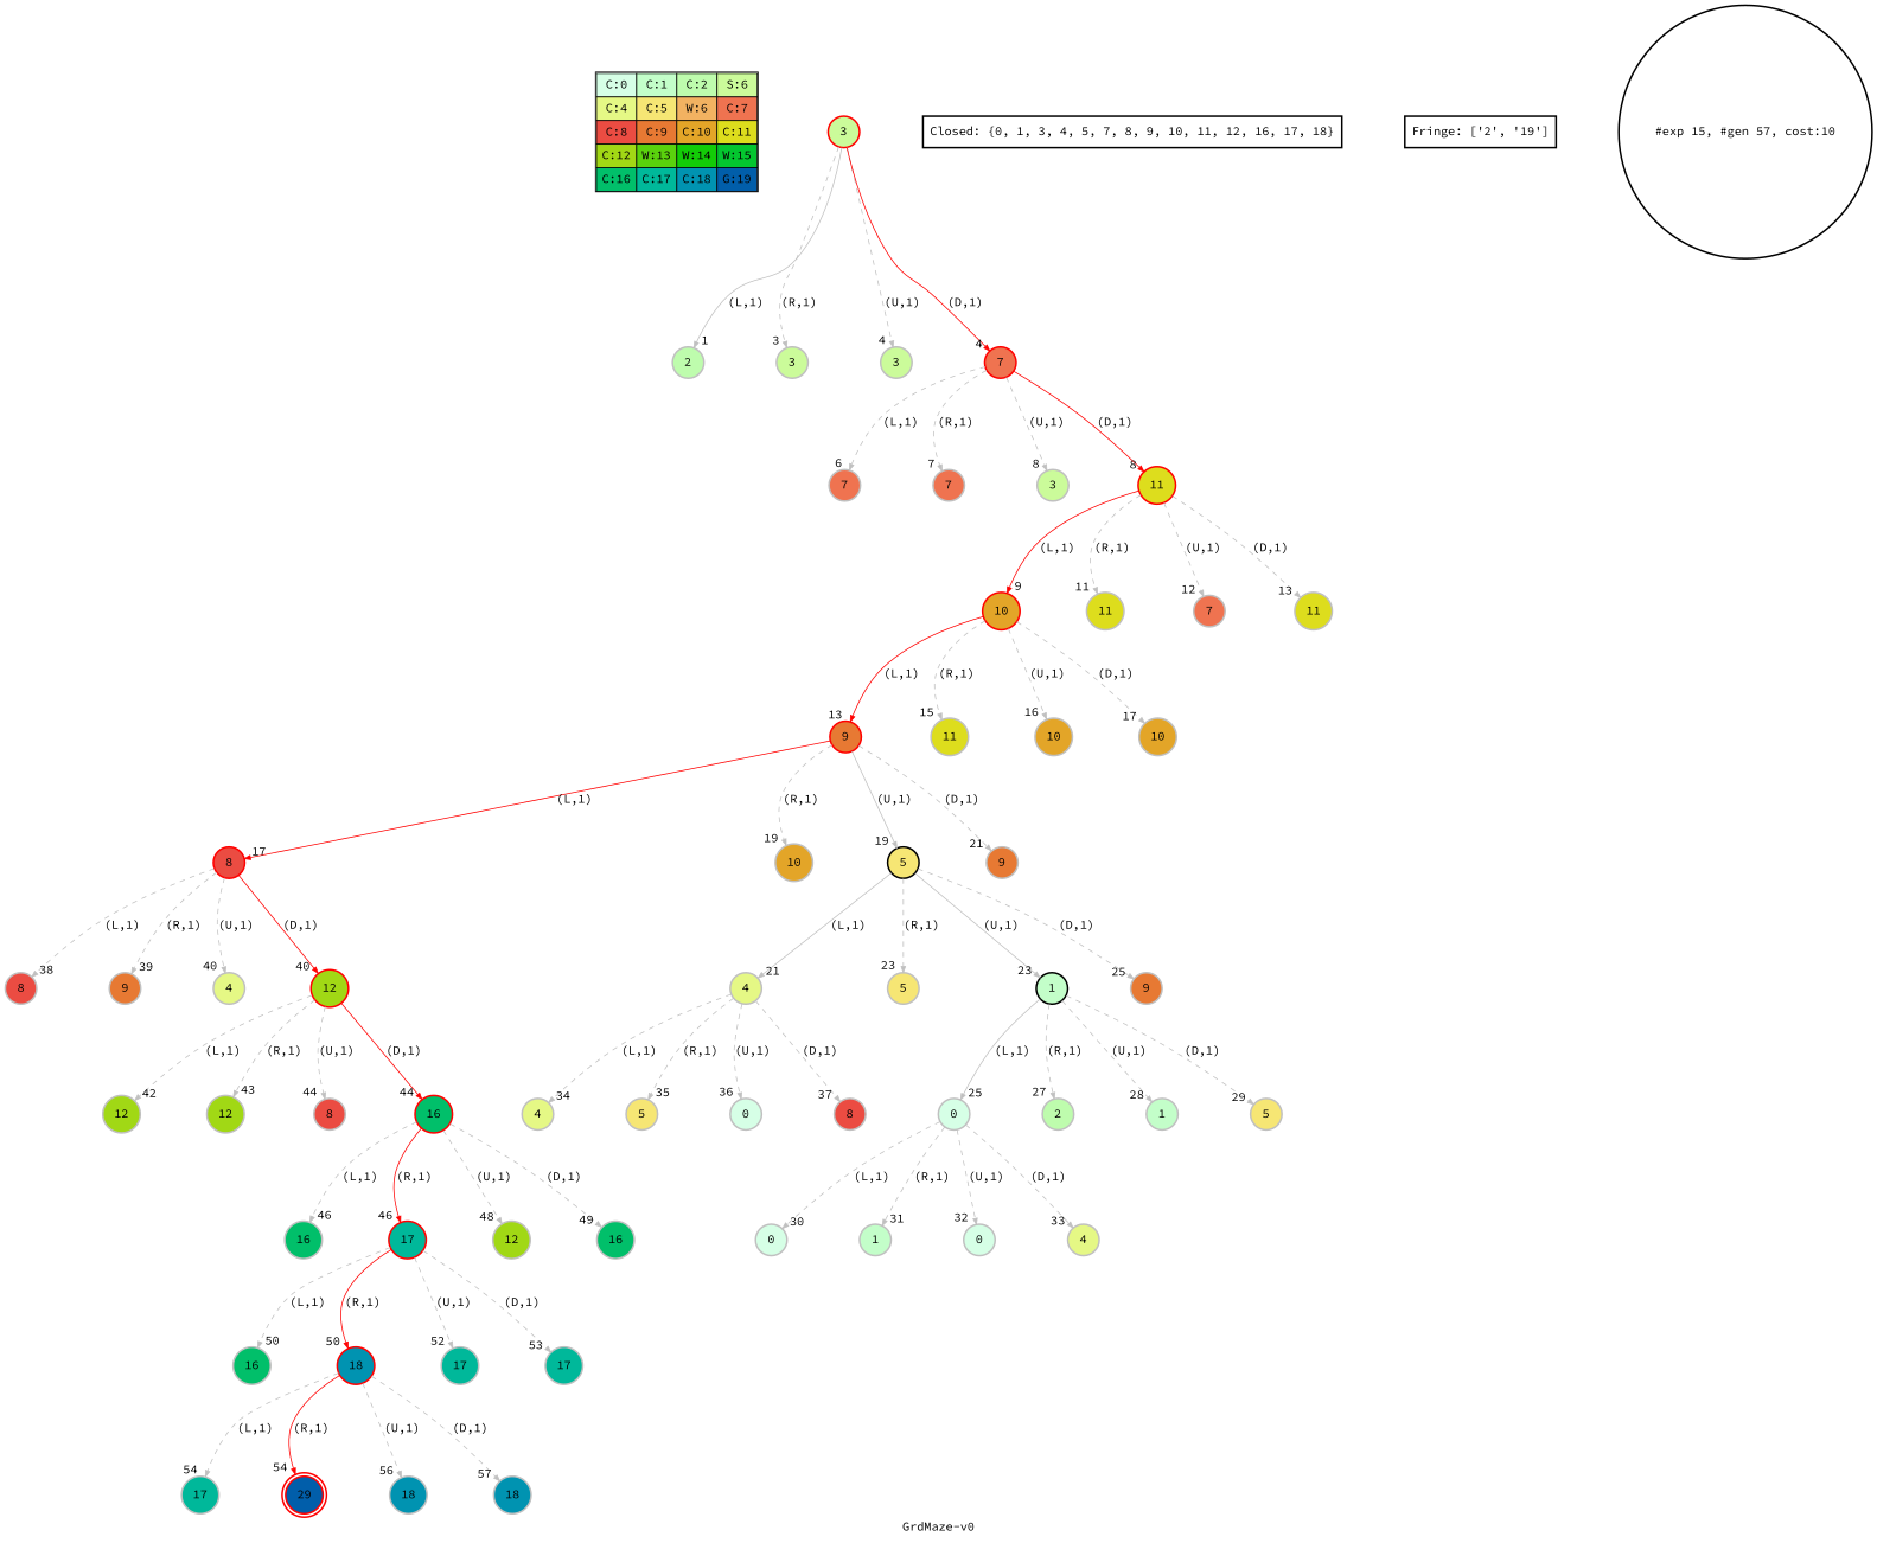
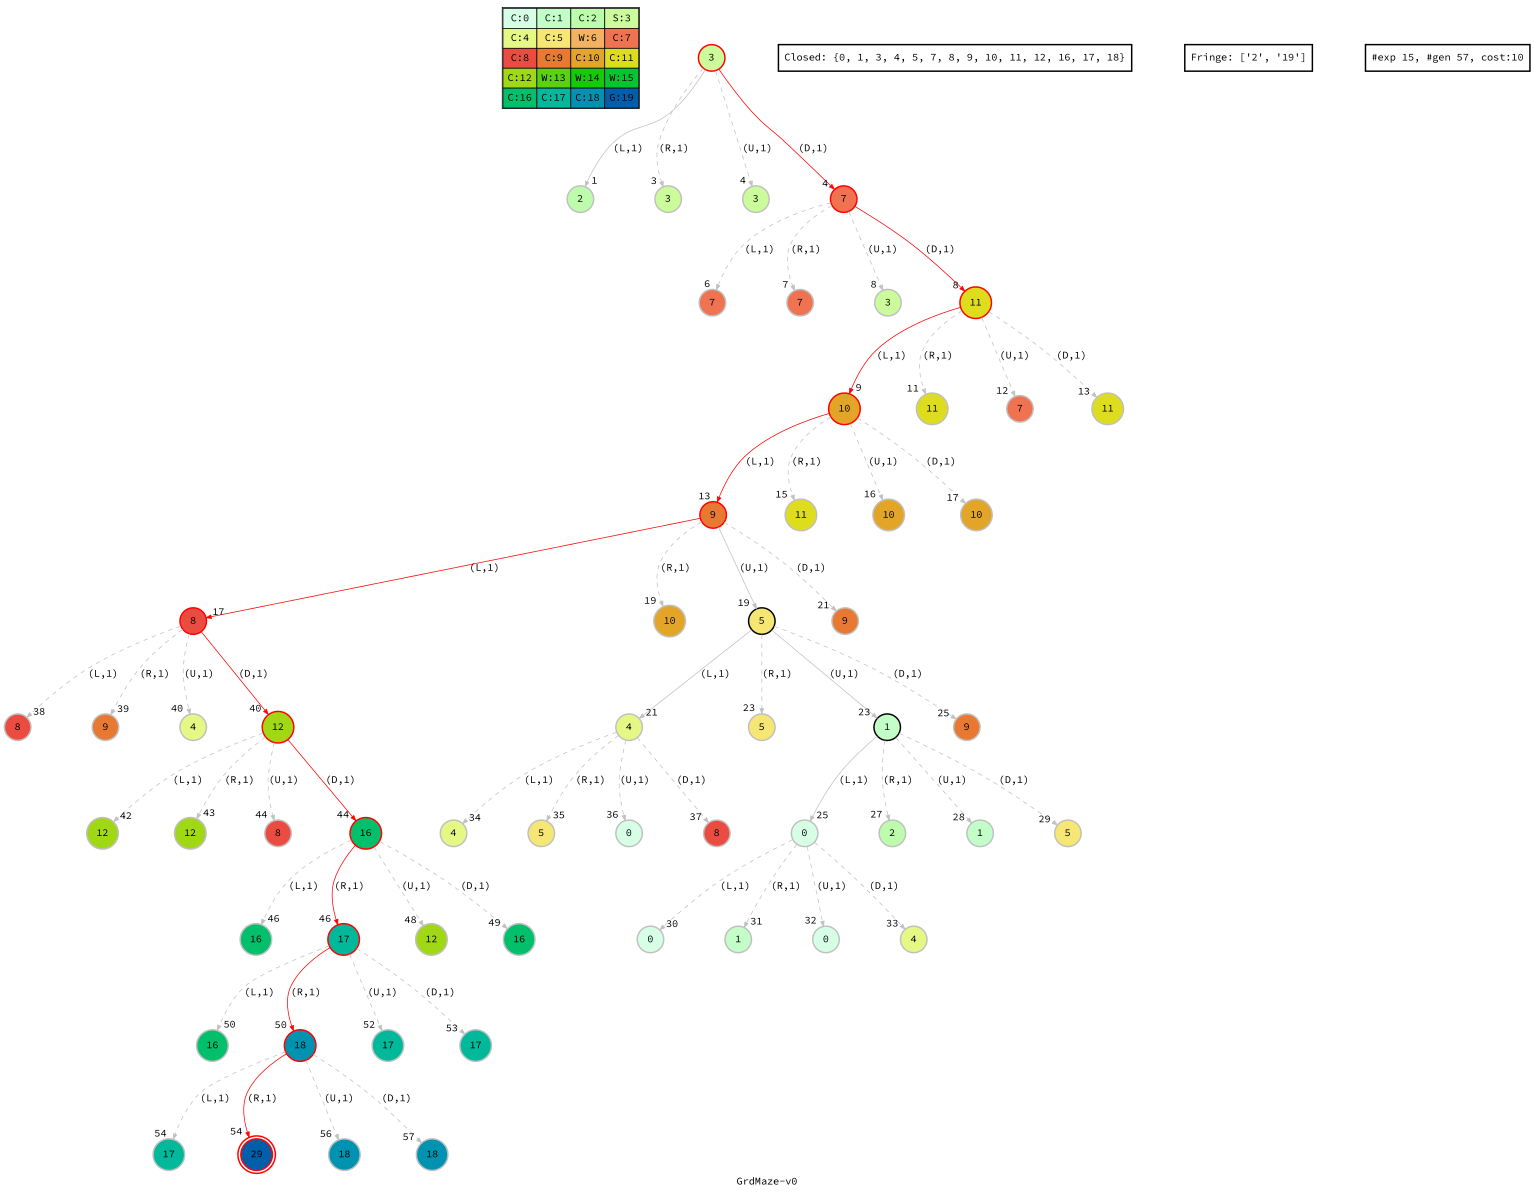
  digraph {
    fontname="Source Code Pro"
    label="GrdMaze-v0"
    nodesep=1
    ranksep=1.2
    node [fontname="Source Code Pro" penwidth=2 shape=circle color=grey style=filled]
    edge [arrowsize=0.7 color=grey fontname="Source Code Pro" headlabel=" 4 " style=dashed]
-   n1 [label=<<table border="1" cellpadding="5" cellspacing="0" cellborder="1"><tr><td bgcolor="0.39803922 0.15947579 0.99679532 1.        ">C:0</td><td bgcolor="0.35098039 0.23194764 0.99315867 1.        ">C:1</td><td bgcolor="0.29607843 0.31486959 0.98720184 1.        ">C:2</td><td bgcolor="0.24901961 0.38410575 0.98063477 1.        ">S:6</td></tr><tr><td bgcolor="0.19411765 0.46220388 0.97128103 1.        ">C:4</td><td bgcolor="0.14705882 0.52643216 0.96182564 1.        ">C:5</td><td bgcolor="0.09215686 0.59770746 0.94913494 1.        ">W:6</td><td bgcolor="0.0372549  0.66454018 0.93467977 1.        ">C:7</td></tr><tr><td bgcolor="0.00980392 0.71791192 0.92090552 1.        ">C:8</td><td bgcolor="0.06470588 0.77520398 0.9032472  1.        ">C:9</td><td bgcolor="0.11176471 0.81974048 0.88677369 1.        ">C:10</td><td bgcolor="0.16666667 0.8660254  0.8660254  1.        ">C:11</td></tr><tr><td bgcolor="0.21372549 0.9005867  0.84695821 1.        ">C:12</td><td bgcolor="0.26862745 0.93467977 0.82325295 1.        ">W:13</td><td bgcolor="0.32352941 0.96182564 0.79801723 1.        ">W:14</td><td bgcolor="0.37058824 0.97940977 0.77520398 1.        ">W:15</td></tr><tr><td bgcolor="0.4254902  0.99315867 0.74725253 1.        ">C:16</td><td bgcolor="0.47254902 0.99907048 0.72218645 1.        ">C:17</td><td bgcolor="0.52745098 0.99907048 0.69169844 1.        ">C:18</td><td bgcolor="0.5745098  0.99315867 0.66454018 1.        ">G:19</td></tr></table>> shape=plaintext color="" style=""]
+   n1 [label=<<table border="1" cellpadding="5" cellspacing="0" cellborder="1"><tr><td bgcolor="0.39803922 0.15947579 0.99679532 1.        ">C:0</td><td bgcolor="0.35098039 0.23194764 0.99315867 1.        ">C:1</td><td bgcolor="0.29607843 0.31486959 0.98720184 1.        ">C:2</td><td bgcolor="0.24901961 0.38410575 0.98063477 1.        ">S:3</td></tr><tr><td bgcolor="0.19411765 0.46220388 0.97128103 1.        ">C:4</td><td bgcolor="0.14705882 0.52643216 0.96182564 1.        ">C:5</td><td bgcolor="0.09215686 0.59770746 0.94913494 1.        ">W:6</td><td bgcolor="0.0372549  0.66454018 0.93467977 1.        ">C:7</td></tr><tr><td bgcolor="0.00980392 0.71791192 0.92090552 1.        ">C:8</td><td bgcolor="0.06470588 0.77520398 0.9032472  1.        ">C:9</td><td bgcolor="0.11176471 0.81974048 0.88677369 1.        ">C:10</td><td bgcolor="0.16666667 0.8660254  0.8660254  1.        ">C:11</td></tr><tr><td bgcolor="0.21372549 0.9005867  0.84695821 1.        ">C:12</td><td bgcolor="0.26862745 0.93467977 0.82325295 1.        ">W:13</td><td bgcolor="0.32352941 0.96182564 0.79801723 1.        ">W:14</td><td bgcolor="0.37058824 0.97940977 0.77520398 1.        ">W:15</td></tr><tr><td bgcolor="0.4254902  0.99315867 0.74725253 1.        ">C:16</td><td bgcolor="0.47254902 0.99907048 0.72218645 1.        ">C:17</td><td bgcolor="0.52745098 0.99907048 0.69169844 1.        ">C:18</td><td bgcolor="0.5745098  0.99315867 0.66454018 1.        ">G:19</td></tr></table>> shape=plaintext color="" style=""]
    n2 [color=red fillcolor="0.24901961 0.38410575 0.98063477 1.        " label=3]
    n3 [fillcolor="0.29607843 0.31486959 0.98720184 1.        " label=2]
    n4 [fillcolor="0.24901961 0.38410575 0.98063477 1.        " label=3]
    n5 [fillcolor="0.24901961 0.38410575 0.98063477 1.        " label=3]
    n6 [color=red fillcolor="0.0372549  0.66454018 0.93467977 1.        " label=7]
    n7 [fillcolor="0.0372549  0.66454018 0.93467977 1.        " label=7]
    n8 [fillcolor="0.0372549  0.66454018 0.93467977 1.        " label=7]
    n9 [fillcolor="0.24901961 0.38410575 0.98063477 1.        " label=3]
    n10 [color=red fillcolor="0.16666667 0.8660254  0.8660254  1.        " label=11]
    n11 [label="Closed: {0, 1, 3, 4, 5, 7, 8, 9, 10, 11, 12, 16, 17, 18}" shape=box color="" style=""]
    n12 [label="Fringe: ['2', '19']" shape=box color="" style=""]
    n13 [color=red fillcolor="0.11176471 0.81974048 0.88677369 1.        " label=10]
    n14 [fillcolor="0.16666667 0.8660254  0.8660254  1.        " label=11]
    n15 [fillcolor="0.0372549  0.66454018 0.93467977 1.        " label=7]
    n16 [fillcolor="0.16666667 0.8660254  0.8660254  1.        " label=11]
    n17 [color=red fillcolor="0.06470588 0.77520398 0.9032472  1.        " label=9]
    n18 [fillcolor="0.16666667 0.8660254  0.8660254  1.        " label=11]
    n19 [fillcolor="0.11176471 0.81974048 0.88677369 1.        " label=10]
    n20 [fillcolor="0.11176471 0.81974048 0.88677369 1.        " label=10]
    n21 [color=red fillcolor="0.00980392 0.71791192 0.92090552 1.        " label=8]
    n22 [fillcolor="0.11176471 0.81974048 0.88677369 1.        " label=10]
    n23 [color=black fillcolor="0.14705882 0.52643216 0.96182564 1.        " label=5]
    n24 [fillcolor="0.06470588 0.77520398 0.9032472  1.        " label=9]
    n25 [fillcolor="0.00980392 0.71791192 0.92090552 1.        " label=8]
    n26 [fillcolor="0.06470588 0.77520398 0.9032472  1.        " label=9]
    n27 [fillcolor="0.19411765 0.46220388 0.97128103 1.        " label=4]
    n28 [color=red fillcolor="0.21372549 0.9005867  0.84695821 1.        " label=12]
    n29 [fillcolor="0.19411765 0.46220388 0.97128103 1.        " label=4]
    n30 [fillcolor="0.14705882 0.52643216 0.96182564 1.        " label=5]
    n31 [color=black fillcolor="0.35098039 0.23194764 0.99315867 1.        " label=1]
    n32 [fillcolor="0.06470588 0.77520398 0.9032472  1.        " label=9]
    n33 [fillcolor="0.21372549 0.9005867  0.84695821 1.        " label=12]
    n34 [fillcolor="0.21372549 0.9005867  0.84695821 1.        " label=12]
    n35 [fillcolor="0.00980392 0.71791192 0.92090552 1.        " label=8]
    n36 [color=red fillcolor="0.4254902  0.99315867 0.74725253 1.        " label=16]
    n37 [fillcolor="0.19411765 0.46220388 0.97128103 1.        " label=4]
    n38 [fillcolor="0.14705882 0.52643216 0.96182564 1.        " label=5]
    n39 [fillcolor="0.39803922 0.15947579 0.99679532 1.        " label=0]
    n40 [fillcolor="0.00980392 0.71791192 0.92090552 1.        " label=8]
    n41 [fillcolor="0.39803922 0.15947579 0.99679532 1.        " label=0]
    n42 [fillcolor="0.29607843 0.31486959 0.98720184 1.        " label=2]
    n43 [fillcolor="0.35098039 0.23194764 0.99315867 1.        " label=1]
    n44 [fillcolor="0.14705882 0.52643216 0.96182564 1.        " label=5]
    n45 [fillcolor="0.39803922 0.15947579 0.99679532 1.        " label=0]
    n46 [fillcolor="0.35098039 0.23194764 0.99315867 1.        " label=1]
    n47 [fillcolor="0.39803922 0.15947579 0.99679532 1.        " label=0]
    n48 [fillcolor="0.19411765 0.46220388 0.97128103 1.        " label=4]
    n49 [fillcolor="0.4254902  0.99315867 0.74725253 1.        " label=16]
    n50 [color=red fillcolor="0.47254902 0.99907048 0.72218645 1.        " label=17]
    n51 [fillcolor="0.21372549 0.9005867  0.84695821 1.        " label=12]
    n52 [fillcolor="0.4254902  0.99315867 0.74725253 1.        " label=16]
    n53 [fillcolor="0.4254902  0.99315867 0.74725253 1.        " label=16]
    n54 [color=red fillcolor="0.52745098 0.99907048 0.69169844 1.        " label=18]
    n55 [fillcolor="0.47254902 0.99907048 0.72218645 1.        " label=17]
    n56 [fillcolor="0.47254902 0.99907048 0.72218645 1.        " label=17]
    n57 [fillcolor="0.47254902 0.99907048 0.72218645 1.        " label=17]
    n58 [color=red fillcolor="0.5745098  0.99315867 0.66454018 1.        " label=29 peripheries=2]
    n59 [fillcolor="0.52745098 0.99907048 0.69169844 1.        " label=18]
    n60 [fillcolor="0.52745098 0.99907048 0.69169844 1.        " label=18]
-   "#exp 15, #gen 57, cost:10" [color="" style=""]
+   "#exp 15, #gen 57, cost:10" [shape=box color="" style=""]
    subgraph sub_1 {
      label=Map
      n1
    }
    n2 -> n3 [headlabel=" 1 " label="(L,1)" style=""]
    n2 -> n4 [headlabel=" 3 " label="(R,1)"]
    n2 -> n5 [label="(U,1)"]
    n2 -> n6 [color=red label="(D,1)" style=""]
    n6 -> n7 [headlabel=" 6 " label="(L,1)"]
    n6 -> n8 [headlabel=" 7 " label="(R,1)"]
    n6 -> n9 [headlabel=" 8 " label="(U,1)"]
    n6 -> n10 [color=red headlabel=" 8 " label="(D,1)" style=""]
    n10 -> n13 [color=red headlabel=" 9 " label="(L,1)" style=""]
    n10 -> n14 [headlabel=" 11 " label="(R,1)"]
    n10 -> n15 [headlabel=" 12 " label="(U,1)"]
    n10 -> n16 [headlabel=" 13 " label="(D,1)"]
    n13 -> n17 [color=red headlabel=" 13 " label="(L,1)" style=""]
    n13 -> n18 [headlabel=" 15 " label="(R,1)"]
    n13 -> n19 [headlabel=" 16 " label="(U,1)"]
    n13 -> n20 [headlabel=" 17 " label="(D,1)"]
    n17 -> n21 [color=red headlabel=" 17 " label="(L,1)" style=""]
    n17 -> n22 [headlabel=" 19 " label="(R,1)"]
    n17 -> n23 [headlabel=" 19 " label="(U,1)" style=""]
    n17 -> n24 [headlabel=" 21 " label="(D,1)"]
    n21 -> n25 [headlabel=" 38 " label="(L,1)"]
    n21 -> n26 [headlabel=" 39 " label="(R,1)"]
    n21 -> n27 [headlabel=" 40 " label="(U,1)"]
    n21 -> n28 [color=red headlabel=" 40 " label="(D,1)" style=""]
    n23 -> n29 [headlabel=" 21 " label="(L,1)" style=""]
    n23 -> n30 [headlabel=" 23 " label="(R,1)"]
    n23 -> n31 [headlabel=" 23 " label="(U,1)" style=""]
    n23 -> n32 [headlabel=" 25 " label="(D,1)"]
    n28 -> n33 [headlabel=" 42 " label="(L,1)"]
    n28 -> n34 [headlabel=" 43 " label="(R,1)"]
    n28 -> n35 [headlabel=" 44 " label="(U,1)"]
    n28 -> n36 [color=red headlabel=" 44 " label="(D,1)" style=""]
    n29 -> n37 [headlabel=" 34 " label="(L,1)"]
    n29 -> n38 [headlabel=" 35 " label="(R,1)"]
    n29 -> n39 [headlabel=" 36 " label="(U,1)"]
    n29 -> n40 [headlabel=" 37 " label="(D,1)"]
    n31 -> n41 [headlabel=" 25 " label="(L,1)" style=""]
    n31 -> n42 [headlabel=" 27 " label="(R,1)"]
    n31 -> n43 [headlabel=" 28 " label="(U,1)"]
    n31 -> n44 [headlabel=" 29 " label="(D,1)"]
    n36 -> n49 [headlabel=" 46 " label="(L,1)"]
    n36 -> n50 [color=red headlabel=" 46 " label="(R,1)" style=""]
    n36 -> n51 [headlabel=" 48 " label="(U,1)"]
    n36 -> n52 [headlabel=" 49 " label="(D,1)"]
    n41 -> n45 [headlabel=" 30 " label="(L,1)"]
    n41 -> n46 [headlabel=" 31 " label="(R,1)"]
    n41 -> n47 [headlabel=" 32 " label="(U,1)"]
    n41 -> n48 [headlabel=" 33 " label="(D,1)"]
    n50 -> n53 [headlabel=" 50 " label="(L,1)"]
    n50 -> n54 [color=red headlabel=" 50 " label="(R,1)" style=""]
    n50 -> n55 [headlabel=" 52 " label="(U,1)"]
    n50 -> n56 [headlabel=" 53 " label="(D,1)"]
    n54 -> n57 [headlabel=" 54 " label="(L,1)"]
    n54 -> n58 [color=red headlabel=" 54 " label="(R,1)" style=""]
    n54 -> n59 [headlabel=" 56 " label="(U,1)"]
    n54 -> n60 [headlabel=" 57 " label="(D,1)"]
  }
